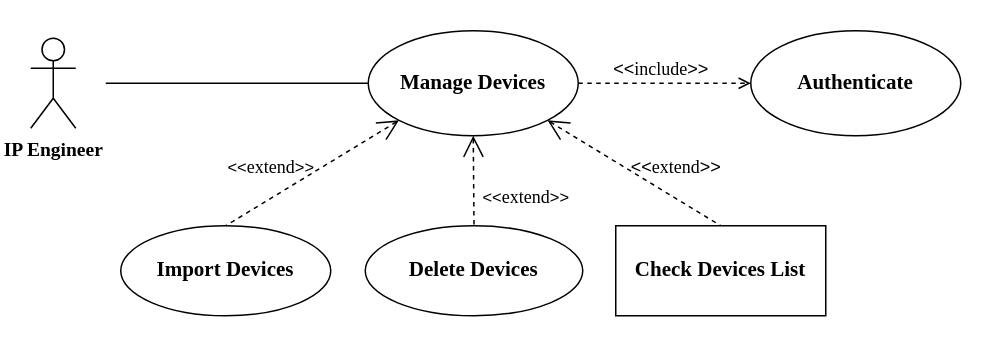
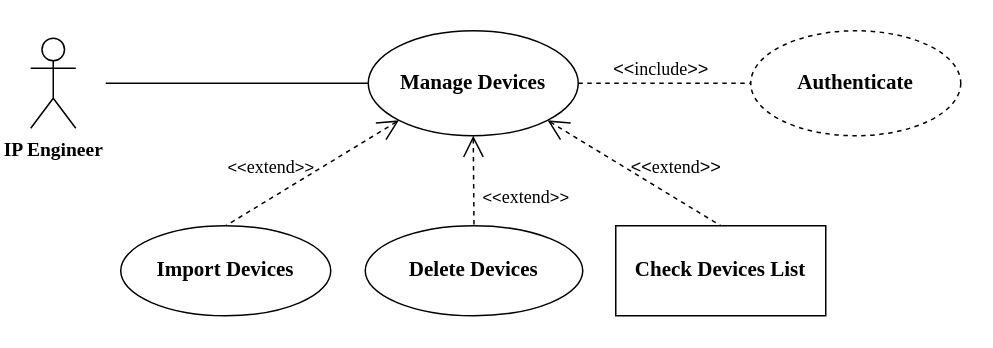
  <mxCell id="0" />
  <mxCell id="1" parent="0" />
  <mxCell id="2" value="&lt;font face=&quot;Old Standard TT&quot; size=&quot;1&quot;&gt;&lt;b style=&quot;font-size: 13px&quot;&gt;IP Engineer&lt;/b&gt;&lt;/font&gt;" style="shape=umlActor;html=1;verticalLabelPosition=bottom;verticalAlign=top;align=center;" vertex="1" parent="1"><mxGeometry x="20" y="25" width="30" height="60" as="geometry" /></mxCell>
- <mxCell id="3" value="&lt;font face=&quot;Old Standard TT&quot;&gt;&lt;span style=&quot;font-size: 14px&quot;&gt;&lt;b&gt;Authenticate&lt;/b&gt;&lt;/span&gt;&lt;/font&gt;" style="ellipse;whiteSpace=wrap;html=1;fillColor=none;" vertex="1" parent="1"><mxGeometry x="500" y="20" width="140" height="70" as="geometry" /></mxCell>
+ <mxCell id="3" value="&lt;font face=&quot;Old Standard TT&quot;&gt;&lt;span style=&quot;font-size: 14px&quot;&gt;&lt;b&gt;Authenticate&lt;/b&gt;&lt;/span&gt;&lt;/font&gt;" style="ellipse;whiteSpace=wrap;html=1;fillColor=none;dashed=1;" vertex="1" parent="1"><mxGeometry x="500" y="20" width="140" height="70" as="geometry" /></mxCell>
  <mxCell id="4" value="&lt;font face=&quot;Old Standard TT&quot; size=&quot;1&quot;&gt;&lt;b style=&quot;font-size: 14px&quot;&gt;Manage Devices&lt;/b&gt;&lt;/font&gt;" style="ellipse;whiteSpace=wrap;html=1;fillColor=none;" vertex="1" parent="1"><mxGeometry x="245" y="20" width="140" height="70" as="geometry" /></mxCell>
- <mxCell id="5" value="&lt;font style=&quot;font-size: 12px&quot;&gt;&amp;lt;&amp;lt;&lt;font face=&quot;Old Standard TT&quot; style=&quot;font-size: 12px&quot;&gt;include&lt;/font&gt;&amp;gt;&amp;gt;&lt;/font&gt;" style="edgeStyle=none;html=1;endArrow=open;verticalAlign=bottom;dashed=1;labelBackgroundColor=none;exitX=1;exitY=0.5;exitDx=0;exitDy=0;entryX=0;entryY=0.5;entryDx=0;entryDy=0;" edge="1" parent="1" source="4" target="3"><mxGeometry x="-0.043" width="160" relative="1" as="geometry"><mxPoint x="490" y="70" as="sourcePoint" /><mxPoint x="540" y="55" as="targetPoint" /><Array as="points" /><mxPoint as="offset" /></mxGeometry></mxCell>
+ <mxCell id="5" value="&lt;font style=&quot;font-size: 12px&quot;&gt;&amp;lt;&amp;lt;&lt;font face=&quot;Old Standard TT&quot; style=&quot;font-size: 12px&quot;&gt;include&lt;/font&gt;&amp;gt;&amp;gt;&lt;/font&gt;" style="edgeStyle=none;html=1;endArrow=none;verticalAlign=bottom;dashed=1;labelBackgroundColor=none;exitX=1;exitY=0.5;exitDx=0;exitDy=0;entryX=0;entryY=0.5;entryDx=0;entryDy=0;" edge="1" parent="1" source="4" target="3"><mxGeometry x="-0.043" width="160" relative="1" as="geometry"><mxPoint x="490" y="70" as="sourcePoint" /><mxPoint x="540" y="55" as="targetPoint" /><Array as="points" /><mxPoint as="offset" /></mxGeometry></mxCell>
  <mxCell id="6" value="" style="edgeStyle=none;html=1;endArrow=none;verticalAlign=bottom;entryX=0;entryY=0.5;entryDx=0;entryDy=0;" edge="1" parent="1" target="4"><mxGeometry width="160" relative="1" as="geometry"><mxPoint x="70" y="55" as="sourcePoint" /><mxPoint x="220" y="-25" as="targetPoint" /></mxGeometry></mxCell>
  <mxCell id="7" value="&lt;font face=&quot;Old Standard TT&quot; size=&quot;1&quot;&gt;&lt;b style=&quot;font-size: 14px&quot;&gt;Import Devices&lt;/b&gt;&lt;/font&gt;" style="ellipse;whiteSpace=wrap;html=1;fillColor=none;" vertex="1" parent="1"><mxGeometry x="80" y="150" width="140" height="60" as="geometry" /></mxCell>
  <mxCell id="8" value="&lt;font face=&quot;Old Standard TT&quot; size=&quot;1&quot;&gt;&lt;b style=&quot;font-size: 14px&quot;&gt;Check Devices List&lt;/b&gt;&lt;/font&gt;" style="whiteSpace=wrap;html=1;fillColor=none;rounded=0;" vertex="1" parent="1"><mxGeometry x="410" y="150" width="140" height="60" as="geometry" /></mxCell>
  <mxCell id="9" value="&lt;font face=&quot;Old Standard TT&quot; size=&quot;1&quot;&gt;&lt;b style=&quot;font-size: 14px&quot;&gt;Delete Devices&lt;/b&gt;&lt;/font&gt;" style="ellipse;whiteSpace=wrap;html=1;fillColor=none;" vertex="1" parent="1"><mxGeometry x="243" y="150" width="145" height="60" as="geometry" /></mxCell>
  <mxCell id="10" value="&lt;font style=&quot;font-size: 12px&quot;&gt;&amp;lt;&amp;lt;&lt;font face=&quot;Old Standard TT&quot; style=&quot;font-size: 12px&quot;&gt;extend&lt;/font&gt;&amp;gt;&amp;gt;&lt;/font&gt;" style="edgeStyle=none;html=1;startArrow=open;endArrow=none;startSize=12;verticalAlign=bottom;dashed=1;labelBackgroundColor=none;exitX=1;exitY=1;exitDx=0;exitDy=0;entryX=0.5;entryY=0;entryDx=0;entryDy=0;" edge="1" parent="1" source="4" target="8"><mxGeometry x="0.39" y="10" width="160" relative="1" as="geometry"><mxPoint x="230" y="130" as="sourcePoint" /><mxPoint x="390" y="130" as="targetPoint" /><mxPoint as="offset" /></mxGeometry></mxCell>
  <mxCell id="11" value="&amp;lt;&amp;lt;&lt;font face=&quot;Old Standard TT&quot; style=&quot;font-size: 12px&quot;&gt;extend&lt;/font&gt;&amp;gt;&amp;gt;" style="edgeStyle=none;html=1;startArrow=open;endArrow=none;startSize=12;verticalAlign=bottom;dashed=1;labelBackgroundColor=none;entryX=0.5;entryY=0;entryDx=0;entryDy=0;exitX=0;exitY=1;exitDx=0;exitDy=0;" edge="1" parent="1" source="4" target="7"><mxGeometry x="0.39" y="-10" width="160" relative="1" as="geometry"><mxPoint x="265" y="110" as="sourcePoint" /><mxPoint x="360" y="150" as="targetPoint" /><mxPoint as="offset" /></mxGeometry></mxCell>
  <mxCell id="12" value="&amp;lt;&amp;lt;&lt;font face=&quot;Old Standard TT&quot; style=&quot;font-size: 12px&quot;&gt;extend&lt;/font&gt;&amp;gt;&amp;gt;" style="edgeStyle=none;html=1;startArrow=open;endArrow=none;startSize=12;verticalAlign=bottom;dashed=1;labelBackgroundColor=none;entryX=0.5;entryY=0;entryDx=0;entryDy=0;exitX=0.5;exitY=1;exitDx=0;exitDy=0;" edge="1" parent="1" source="4" target="9"><mxGeometry x="0.676" y="35" width="160" relative="1" as="geometry"><mxPoint x="300" y="91" as="sourcePoint" /><mxPoint x="440" y="180" as="targetPoint" /><mxPoint as="offset" /></mxGeometry></mxCell>
